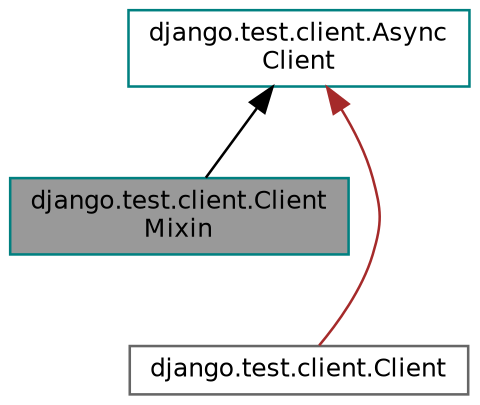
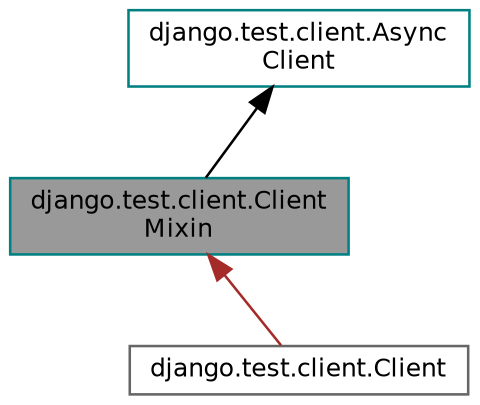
  digraph {
    node [color=teal fillcolor=white fontname=Helvetica fontsize=10 shape=box style=filled]
    edge [dir=back fontname=Helvetica fontsize=10 labelfontname=Helvetica labelfontsize=10 style=solid]
    n1 [fillcolor=grey60 fontcolor=black height=0.2 label="django.test.client.Client\lMixin" width=0.4]
    n2 [color=gray40 height=0.2 label="django.test.client.Client" width=0.4]
    n3 [height=0.2 label="django.test.client.Async\lClient" width=0.4]
-   n3 -> n2 [color=brown]
+   n1 -> n2 [color=brown]
    n3 -> n1 [color=black]
  }
